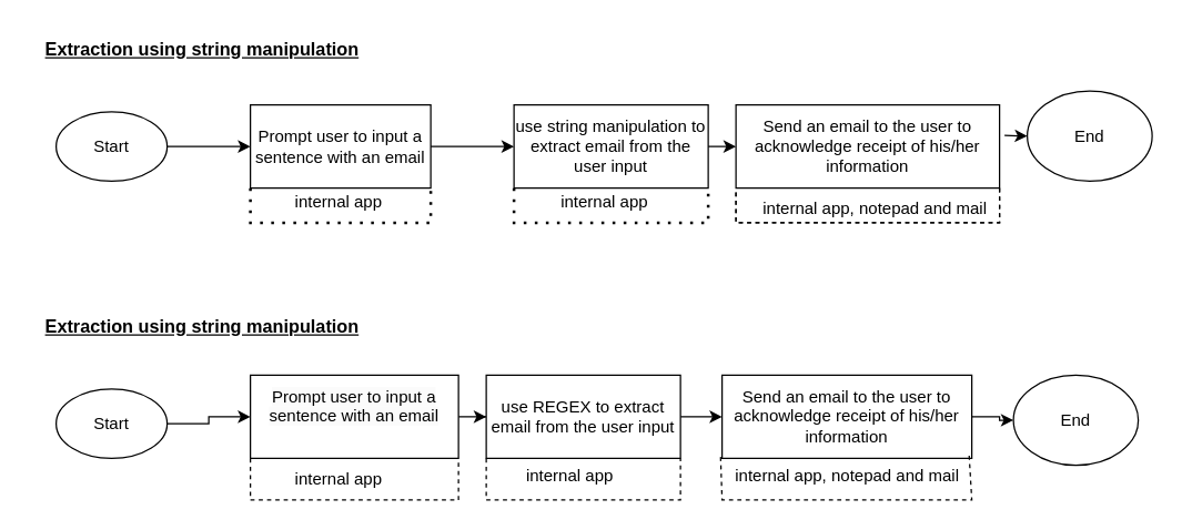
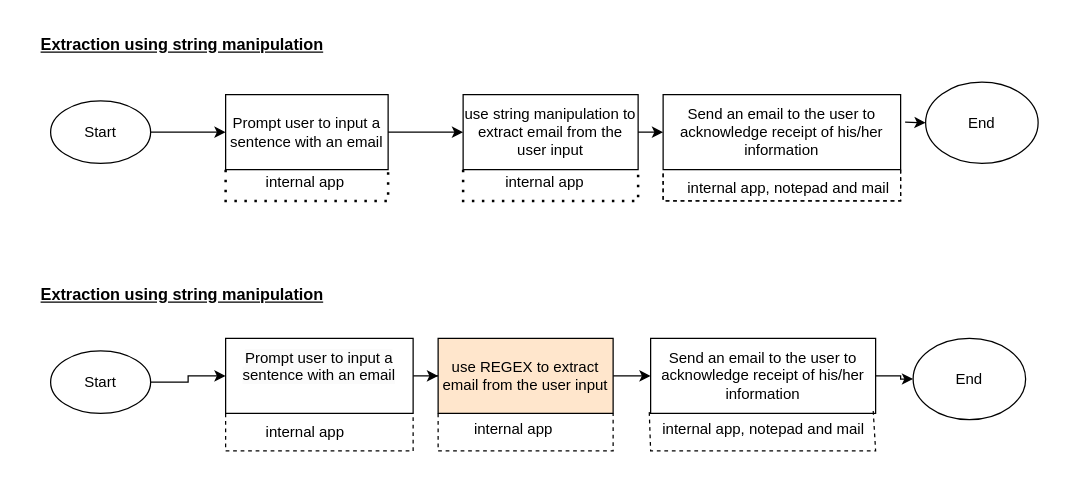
  <mxCell id="0" />
  <mxCell id="1" parent="0" />
  <mxCell id="2" value="&lt;b&gt;&lt;font style=&quot;font-size: 13px;&quot;&gt;&lt;u&gt;Extraction using string manipulation&lt;/u&gt;&lt;/font&gt;&lt;/b&gt;" style="text;html=1;align=center;verticalAlign=middle;resizable=0;points=[];autosize=1;strokeColor=none;fillColor=none;" vertex="1" parent="1"><mxGeometry x="20" y="20" width="250" height="30" as="geometry" /></mxCell>
  <mxCell id="3" value="&lt;b style=&quot;border-color: var(--border-color);&quot;&gt;&lt;font style=&quot;border-color: var(--border-color); font-size: 13px;&quot;&gt;&lt;u&gt;Extraction using string manipulation&lt;/u&gt;&lt;/font&gt;&lt;/b&gt;" style="text;html=1;align=center;verticalAlign=middle;resizable=0;points=[];autosize=1;strokeColor=none;fillColor=none;" vertex="1" parent="1"><mxGeometry x="20" y="220" width="250" height="30" as="geometry" /></mxCell>
  <mxCell id="4" value="" style="edgeStyle=orthogonalEdgeStyle;rounded=0;orthogonalLoop=1;jettySize=auto;html=1;" edge="1" parent="1" source="5" target="8"><mxGeometry relative="1" as="geometry" /></mxCell>
  <mxCell id="5" value="Start" style="ellipse;whiteSpace=wrap;html=1;" vertex="1" parent="1"><mxGeometry x="40" y="80" width="80" height="50" as="geometry" /></mxCell>
  <mxCell id="6" value="" style="edgeStyle=orthogonalEdgeStyle;rounded=0;orthogonalLoop=1;jettySize=auto;html=1;" edge="1" parent="1" source="7" target="13"><mxGeometry relative="1" as="geometry" /></mxCell>
  <mxCell id="7" value="Start" style="ellipse;whiteSpace=wrap;html=1;" vertex="1" parent="1"><mxGeometry x="40" y="280" width="80" height="50" as="geometry" /></mxCell>
  <mxCell id="8" value="Prompt user to input a sentence with an email" style="rounded=0;whiteSpace=wrap;html=1;" vertex="1" parent="1"><mxGeometry x="180" y="75" width="130" height="60" as="geometry" /></mxCell>
  <mxCell id="9" value="use string manipulation to extract email from the user input" style="rounded=0;whiteSpace=wrap;html=1;" vertex="1" parent="1"><mxGeometry x="370" y="75" width="140" height="60" as="geometry" /></mxCell>
  <mxCell id="10" value="Send an email to the user to acknowledge receipt of his/her information" style="rounded=0;whiteSpace=wrap;html=1;" vertex="1" parent="1"><mxGeometry x="530" y="75" width="190" height="60" as="geometry" /></mxCell>
  <mxCell id="11" value="End" style="ellipse;whiteSpace=wrap;html=1;" vertex="1" parent="1"><mxGeometry x="740" y="65" width="90" height="65" as="geometry" /></mxCell>
  <mxCell id="12" value="" style="edgeStyle=orthogonalEdgeStyle;rounded=0;orthogonalLoop=1;jettySize=auto;html=1;" edge="1" parent="1" source="13" target="15"><mxGeometry relative="1" as="geometry" /></mxCell>
  <mxCell id="13" value="&#10;&lt;span style=&quot;color: rgb(0, 0, 0); font-family: Helvetica; font-size: 12px; font-style: normal; font-variant-ligatures: normal; font-variant-caps: normal; font-weight: 400; letter-spacing: normal; orphans: 2; text-align: center; text-indent: 0px; text-transform: none; widows: 2; word-spacing: 0px; -webkit-text-stroke-width: 0px; background-color: rgb(251, 251, 251); text-decoration-thickness: initial; text-decoration-style: initial; text-decoration-color: initial; float: none; display: inline !important;&quot;&gt;Prompt user to input a sentence with an email&lt;/span&gt;&#10;&#10;" style="rounded=0;whiteSpace=wrap;html=1;" vertex="1" parent="1"><mxGeometry x="180" y="270" width="150" height="60" as="geometry" /></mxCell>
  <mxCell id="14" value="" style="edgeStyle=orthogonalEdgeStyle;rounded=0;orthogonalLoop=1;jettySize=auto;html=1;" edge="1" parent="1" source="15" target="17"><mxGeometry relative="1" as="geometry" /></mxCell>
- <mxCell id="15" value="use REGEX to extract email from the user input" style="rounded=0;whiteSpace=wrap;html=1;" vertex="1" parent="1"><mxGeometry x="350" y="270" width="140" height="60" as="geometry" /></mxCell>
+ <mxCell id="15" value="use REGEX to extract email from the user input" style="rounded=0;whiteSpace=wrap;html=1;fillColor=#ffe6cc;" vertex="1" parent="1"><mxGeometry x="350" y="270" width="140" height="60" as="geometry" /></mxCell>
  <mxCell id="16" value="" style="edgeStyle=orthogonalEdgeStyle;rounded=0;orthogonalLoop=1;jettySize=auto;html=1;" edge="1" parent="1" source="17" target="18"><mxGeometry relative="1" as="geometry" /></mxCell>
  <mxCell id="17" value="Send an email to the user to acknowledge receipt of his/her information" style="rounded=0;whiteSpace=wrap;html=1;" vertex="1" parent="1"><mxGeometry x="520" y="270" width="180" height="60" as="geometry" /></mxCell>
  <mxCell id="18" value="End" style="ellipse;whiteSpace=wrap;html=1;" vertex="1" parent="1"><mxGeometry x="730" y="270" width="90" height="65" as="geometry" /></mxCell>
  <mxCell id="19" value="" style="endArrow=classic;html=1;rounded=0;entryX=0;entryY=0.5;entryDx=0;entryDy=0;" edge="1" parent="1" source="9" target="10"><mxGeometry width="50" height="50" relative="1" as="geometry"><mxPoint x="350" y="280" as="sourcePoint" /><mxPoint x="400" y="230" as="targetPoint" /></mxGeometry></mxCell>
  <mxCell id="20" value="" style="endArrow=classic;html=1;rounded=0;entryX=0;entryY=0.5;entryDx=0;entryDy=0;exitX=1;exitY=0.5;exitDx=0;exitDy=0;" edge="1" parent="1" source="8" target="9"><mxGeometry width="50" height="50" relative="1" as="geometry"><mxPoint x="350" y="280" as="sourcePoint" /><mxPoint x="400" y="230" as="targetPoint" /></mxGeometry></mxCell>
  <mxCell id="21" value="" style="endArrow=classic;html=1;rounded=0;entryX=0;entryY=0.5;entryDx=0;entryDy=0;exitX=1.019;exitY=0.367;exitDx=0;exitDy=0;exitPerimeter=0;" edge="1" parent="1" source="10" target="11"><mxGeometry width="50" height="50" relative="1" as="geometry"><mxPoint x="350" y="280" as="sourcePoint" /><mxPoint x="400" y="230" as="targetPoint" /></mxGeometry></mxCell>
  <mxCell id="22" value="internal app&amp;nbsp;" style="text;html=1;align=center;verticalAlign=middle;resizable=0;points=[];autosize=1;strokeColor=none;fillColor=none;" vertex="1" parent="1"><mxGeometry x="200" y="130" width="90" height="30" as="geometry" /></mxCell>
  <mxCell id="23" value="internal app" style="text;html=1;align=center;verticalAlign=middle;resizable=0;points=[];autosize=1;strokeColor=none;fillColor=none;" vertex="1" parent="1"><mxGeometry x="390" y="130" width="90" height="30" as="geometry" /></mxCell>
  <mxCell id="24" value="internal app, notepad and mail" style="text;html=1;align=center;verticalAlign=middle;resizable=0;points=[];autosize=1;strokeColor=none;fillColor=none;" vertex="1" parent="1"><mxGeometry x="540" y="135" width="180" height="30" as="geometry" /></mxCell>
  <mxCell id="25" value="internal app&amp;nbsp;" style="text;html=1;align=center;verticalAlign=middle;resizable=0;points=[];autosize=1;strokeColor=none;fillColor=none;" vertex="1" parent="1"><mxGeometry x="200" y="330" width="90" height="30" as="geometry" /></mxCell>
  <mxCell id="26" value="internal app" style="text;html=1;align=center;verticalAlign=middle;resizable=0;points=[];autosize=1;strokeColor=none;fillColor=none;" vertex="1" parent="1"><mxGeometry x="365" y="328" width="90" height="30" as="geometry" /></mxCell>
  <mxCell id="27" value="internal app, notepad and mail" style="text;html=1;align=center;verticalAlign=middle;resizable=0;points=[];autosize=1;strokeColor=none;fillColor=none;" vertex="1" parent="1"><mxGeometry x="520" y="328" width="180" height="30" as="geometry" /></mxCell>
  <mxCell id="28" value="" style="endArrow=none;dashed=1;html=1;dashPattern=1 3;strokeWidth=2;rounded=0;entryX=1;entryY=1;entryDx=0;entryDy=0;exitX=0;exitY=1;exitDx=0;exitDy=0;" edge="1" parent="1" source="9" target="9"><mxGeometry width="50" height="50" relative="1" as="geometry"><mxPoint x="350" y="280" as="sourcePoint" /><mxPoint x="400" y="230" as="targetPoint" /><Array as="points"><mxPoint x="370" y="160" /><mxPoint x="510" y="160" /></Array></mxGeometry></mxCell>
  <mxCell id="29" value="" style="endArrow=none;dashed=1;html=1;dashPattern=1 3;strokeWidth=2;rounded=0;entryX=1;entryY=1;entryDx=0;entryDy=0;exitX=0;exitY=1;exitDx=0;exitDy=0;" edge="1" parent="1" source="8" target="8"><mxGeometry width="50" height="50" relative="1" as="geometry"><mxPoint x="350" y="280" as="sourcePoint" /><mxPoint x="400" y="230" as="targetPoint" /><Array as="points"><mxPoint x="180" y="160" /><mxPoint x="310" y="160" /></Array></mxGeometry></mxCell>
  <mxCell id="30" value="" style="endArrow=none;dashed=1;html=1;rounded=0;entryX=0;entryY=1;entryDx=0;entryDy=0;exitX=1;exitY=0;exitDx=0;exitDy=0;exitPerimeter=0;" edge="1" parent="1" source="24" target="10"><mxGeometry width="50" height="50" relative="1" as="geometry"><mxPoint x="350" y="280" as="sourcePoint" /><mxPoint x="400" y="230" as="targetPoint" /><Array as="points"><mxPoint x="720" y="160" /><mxPoint x="530" y="160" /></Array></mxGeometry></mxCell>
  <mxCell id="31" value="" style="endArrow=none;dashed=1;html=1;rounded=0;entryX=0;entryY=1;entryDx=0;entryDy=0;exitX=1;exitY=0;exitDx=0;exitDy=0;exitPerimeter=0;" edge="1" parent="1"><mxGeometry width="50" height="50" relative="1" as="geometry"><mxPoint x="720" y="135" as="sourcePoint" /><mxPoint x="530" y="135" as="targetPoint" /><Array as="points"><mxPoint x="720" y="160" /><mxPoint x="530" y="160" /></Array></mxGeometry></mxCell>
  <mxCell id="32" value="" style="endArrow=none;dashed=1;html=1;rounded=0;entryX=0.989;entryY=-0.033;entryDx=0;entryDy=0;entryPerimeter=0;exitX=-0.006;exitY=0.033;exitDx=0;exitDy=0;exitPerimeter=0;" edge="1" parent="1" source="27" target="27"><mxGeometry width="50" height="50" relative="1" as="geometry"><mxPoint x="350" y="280" as="sourcePoint" /><mxPoint x="400" y="230" as="targetPoint" /><Array as="points"><mxPoint x="520" y="360" /><mxPoint x="700" y="360" /></Array></mxGeometry></mxCell>
  <mxCell id="33" value="" style="endArrow=none;dashed=1;html=1;rounded=0;entryX=1;entryY=1;entryDx=0;entryDy=0;" edge="1" parent="1" target="15"><mxGeometry width="50" height="50" relative="1" as="geometry"><mxPoint x="350" y="330" as="sourcePoint" /><mxPoint x="400" y="230" as="targetPoint" /><Array as="points"><mxPoint x="350" y="360" /><mxPoint x="490" y="360" /></Array></mxGeometry></mxCell>
  <mxCell id="34" value="" style="endArrow=none;dashed=1;html=1;rounded=0;entryX=1;entryY=1;entryDx=0;entryDy=0;exitX=0;exitY=1;exitDx=0;exitDy=0;" edge="1" parent="1" source="13" target="13"><mxGeometry width="50" height="50" relative="1" as="geometry"><mxPoint x="350" y="280" as="sourcePoint" /><mxPoint x="400" y="230" as="targetPoint" /><Array as="points"><mxPoint x="180" y="360" /><mxPoint x="330" y="360" /></Array></mxGeometry></mxCell>
